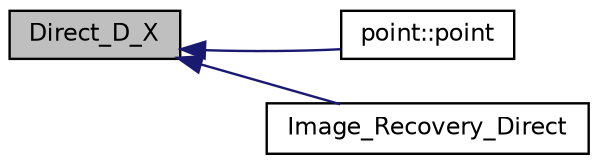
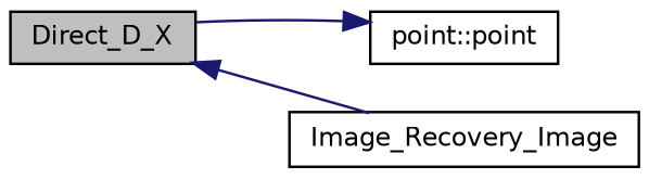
  digraph {
    rankdir=LR
    node [color=black fillcolor=white fontname=Helvetica fontsize=10 shape=record style=filled]
    edge [color=midnightblue dir=back fontname=Helvetica fontsize=10 labelfontname=Helvetica labelfontsize=10 style=solid]
    n1 [fillcolor=grey75 fontcolor=black height=0.2 label=Direct_D_X width=0.4]
    n2 [height=0.2 label="point::point" width=0.4]
-   n3 [height=0.2 label=Image_Recovery_Direct width=0.4]
-   n1 -> n2
+   n3 [height=0.2 label=Image_Recovery_Image width=0.4]
+   n2 -> n1
    n1 -> n3
  }
